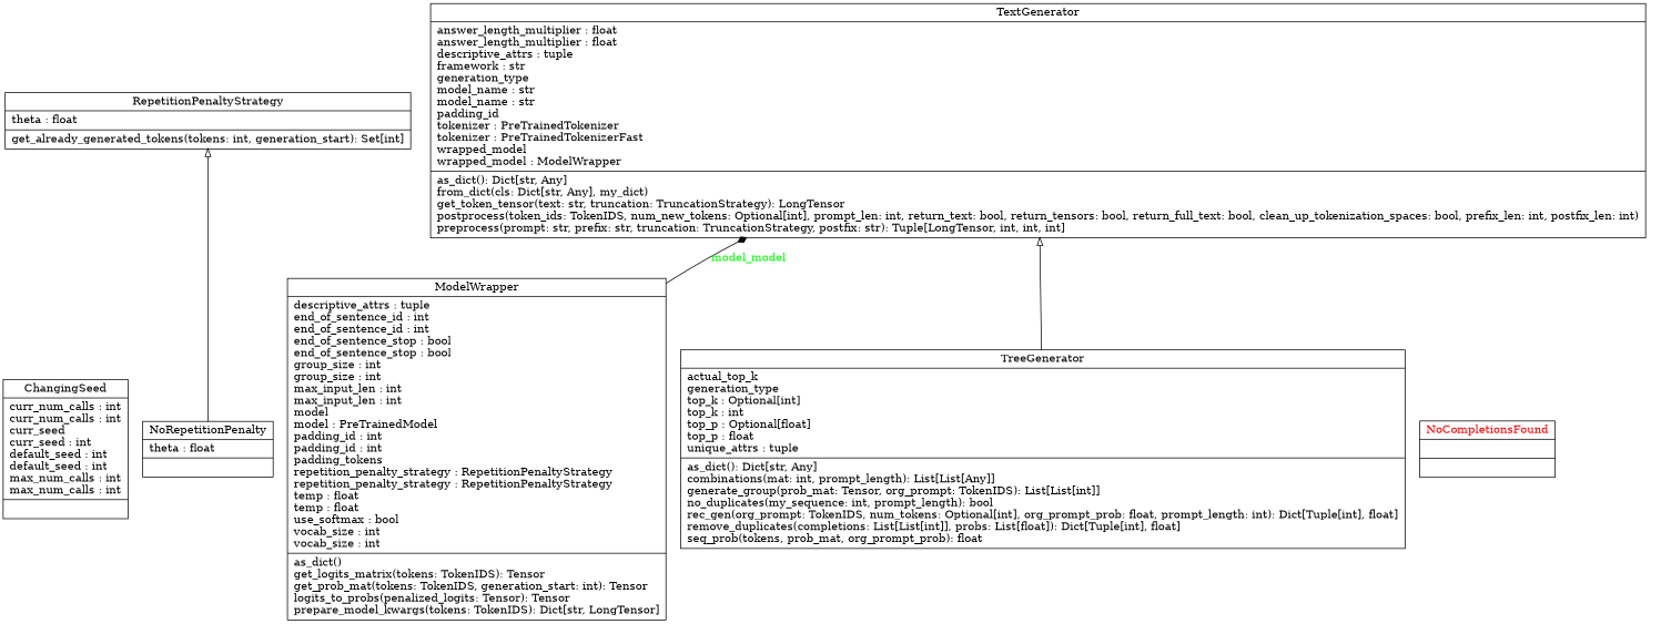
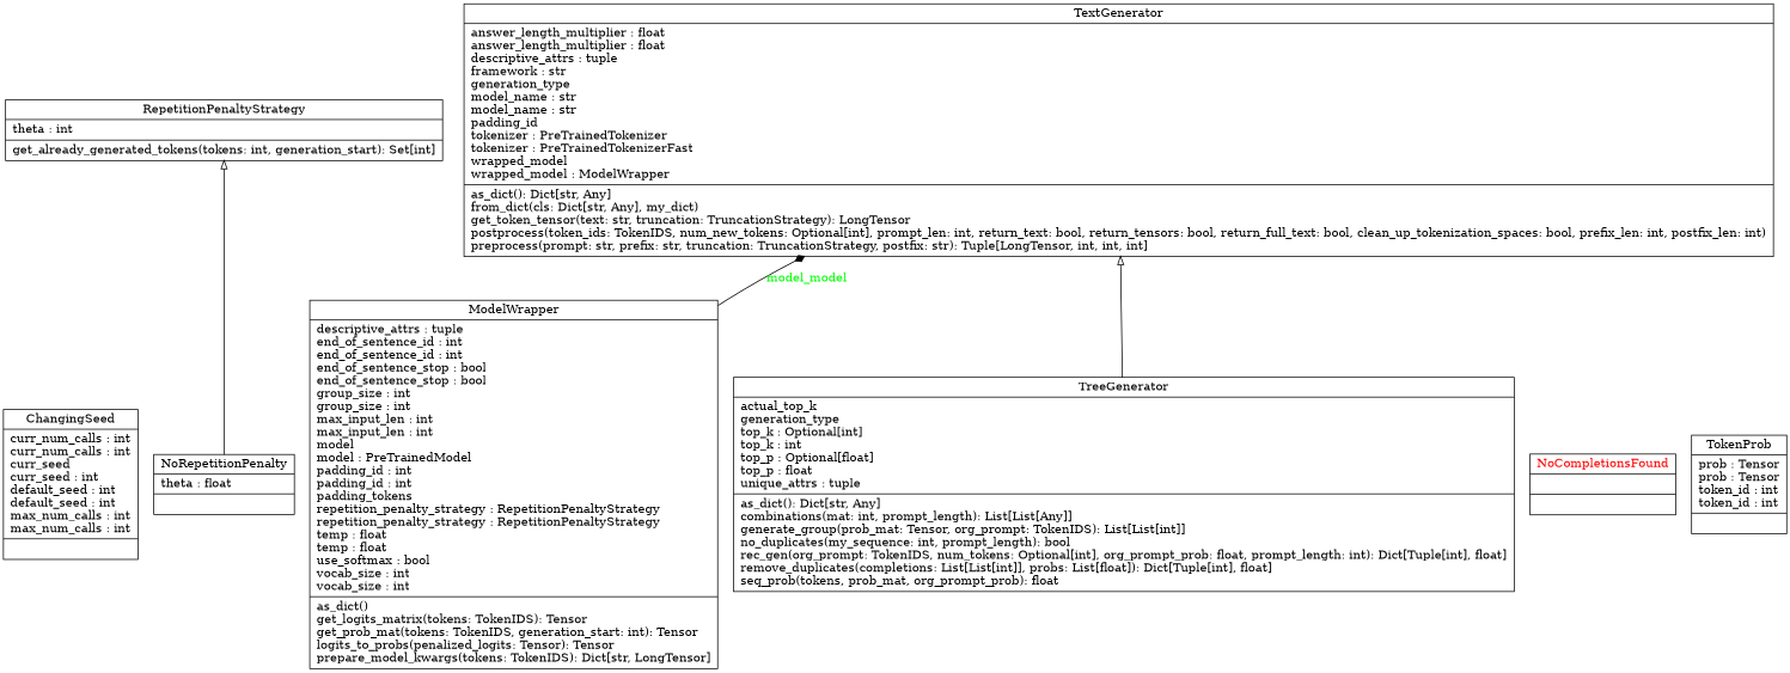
  digraph {
    rankdir=BT
    node [shape=record]
    edge [arrowhead=empty arrowtail=none]
    n1 [label="{ChangingSeed|curr_num_calls : int\lcurr_num_calls : int\lcurr_seed\lcurr_seed : int\ldefault_seed : int\ldefault_seed : int\lmax_num_calls : int\lmax_num_calls : int\l|}"]
-   n2 [label="{RepetitionPenaltyStrategy|theta : float\l|get_already_generated_tokens(tokens: int, generation_start): Set[int]\l}"]
+   n2 [label="{RepetitionPenaltyStrategy|theta : int\l|get_already_generated_tokens(tokens: int, generation_start): Set[int]\l}"]
    n3 [label="{ModelWrapper|descriptive_attrs : tuple\lend_of_sentence_id : int\lend_of_sentence_id : int\lend_of_sentence_stop : bool\lend_of_sentence_stop : bool\lgroup_size : int\lgroup_size : int\lmax_input_len : int\lmax_input_len : int\lmodel\lmodel : PreTrainedModel\lpadding_id : int\lpadding_id : int\lpadding_tokens\lrepetition_penalty_strategy : RepetitionPenaltyStrategy\lrepetition_penalty_strategy : RepetitionPenaltyStrategy\ltemp : float\ltemp : float\luse_softmax : bool\lvocab_size : int\lvocab_size : int\l|as_dict()\lget_logits_matrix(tokens: TokenIDS): Tensor\lget_prob_mat(tokens: TokenIDS, generation_start: int): Tensor\llogits_to_probs(penalized_logits: Tensor): Tensor\lprepare_model_kwargs(tokens: TokenIDS): Dict[str, LongTensor]\l}"]
    n4 [label="{TextGenerator|answer_length_multiplier : float\lanswer_length_multiplier : float\ldescriptive_attrs : tuple\lframework : str\lgeneration_type\lmodel_name : str\lmodel_name : str\lpadding_id\ltokenizer : PreTrainedTokenizer\ltokenizer : PreTrainedTokenizerFast\lwrapped_model\lwrapped_model : ModelWrapper\l|as_dict(): Dict[str, Any]\lfrom_dict(cls: Dict[str, Any], my_dict)\lget_token_tensor(text: str, truncation: TruncationStrategy): LongTensor\lpostprocess(token_ids: TokenIDS, num_new_tokens: Optional[int], prompt_len: int, return_text: bool, return_tensors: bool, return_full_text: bool, clean_up_tokenization_spaces: bool, prefix_len: int, postfix_len: int)\lpreprocess(prompt: str, prefix: str, truncation: TruncationStrategy, postfix: str): Tuple[LongTensor, int, int, int]\l}"]
    n5 [fontcolor=red label="{NoCompletionsFound|\l|}"]
    n6 [label="{NoRepetitionPenalty|theta : float\l|}"]
+   n7 [label="{TokenProb|prob : Tensor\lprob : Tensor\ltoken_id : int\ltoken_id : int\l|}"]
    n8 [label="{TreeGenerator|actual_top_k\lgeneration_type\ltop_k : Optional[int]\ltop_k : int\ltop_p : Optional[float]\ltop_p : float\lunique_attrs : tuple\l|as_dict(): Dict[str, Any]\lcombinations(mat: int, prompt_length): List[List[Any]]\lgenerate_group(prob_mat: Tensor, org_prompt: TokenIDS): List[List[int]]\lno_duplicates(my_sequence: int, prompt_length): bool\lrec_gen(org_prompt: TokenIDS, num_tokens: Optional[int], org_prompt_prob: float, prompt_length: int): Dict[Tuple[int], float]\lremove_duplicates(completions: List[List[int]], probs: List[float]): Dict[Tuple[int], float]\lseq_prob(tokens, prob_mat, org_prompt_prob): float\l}"]
    n3 -> n4 [arrowhead=diamond fontcolor=green label=model_model style=solid]
    n6 -> n2
    n8 -> n4
  }
